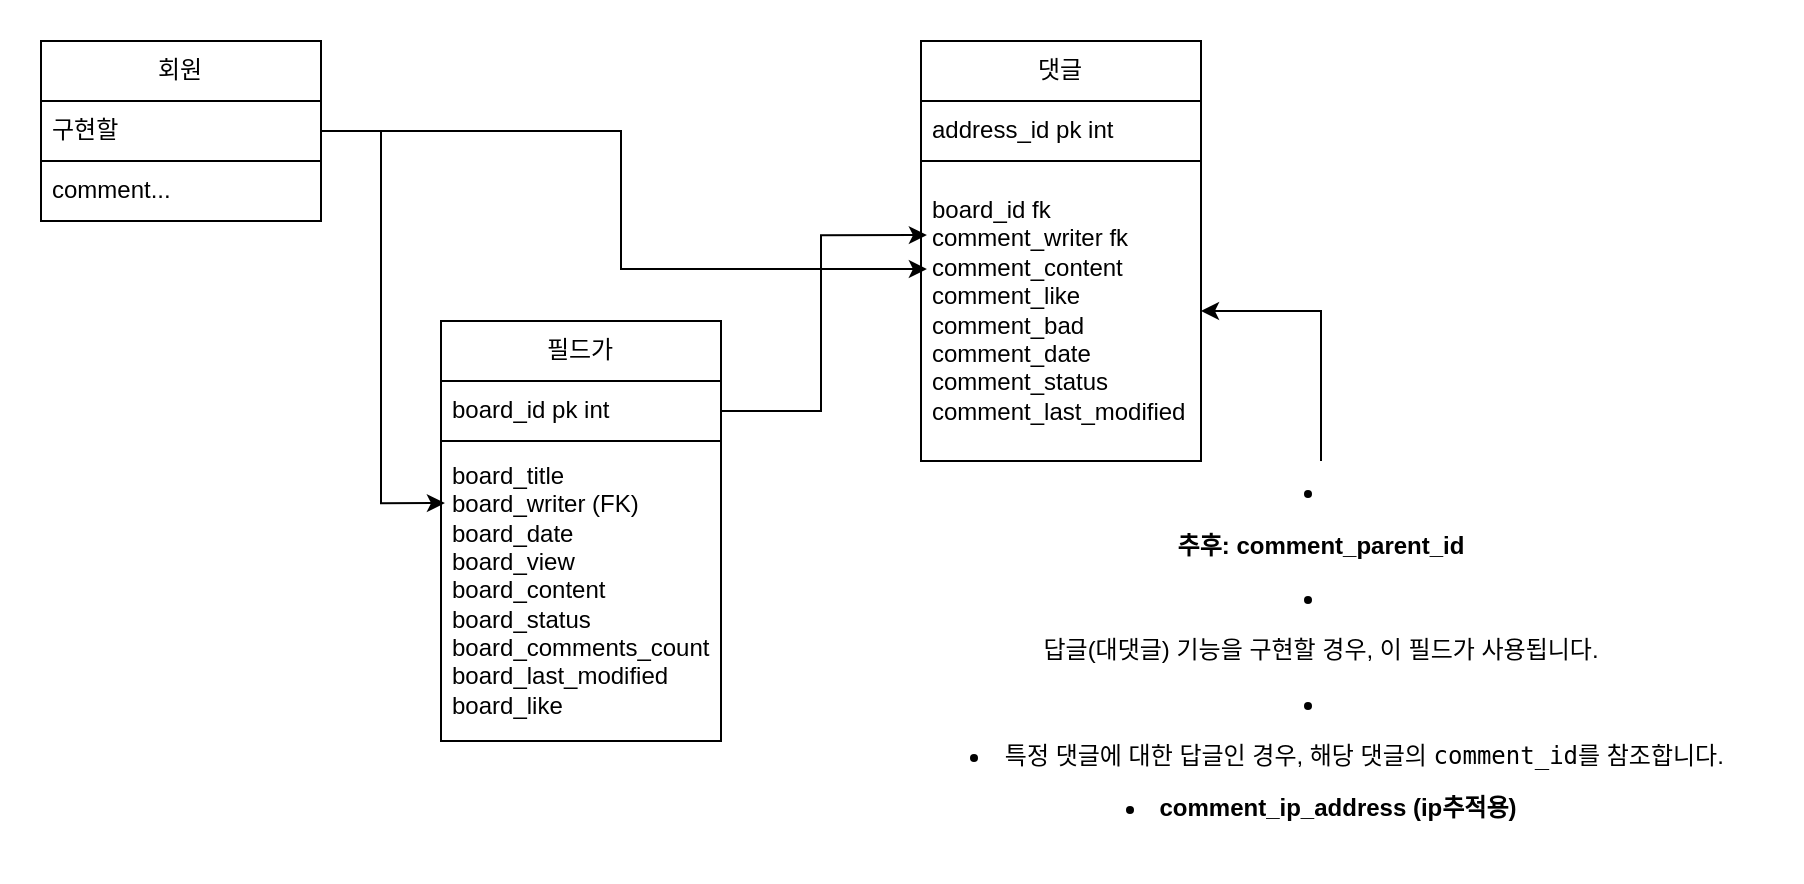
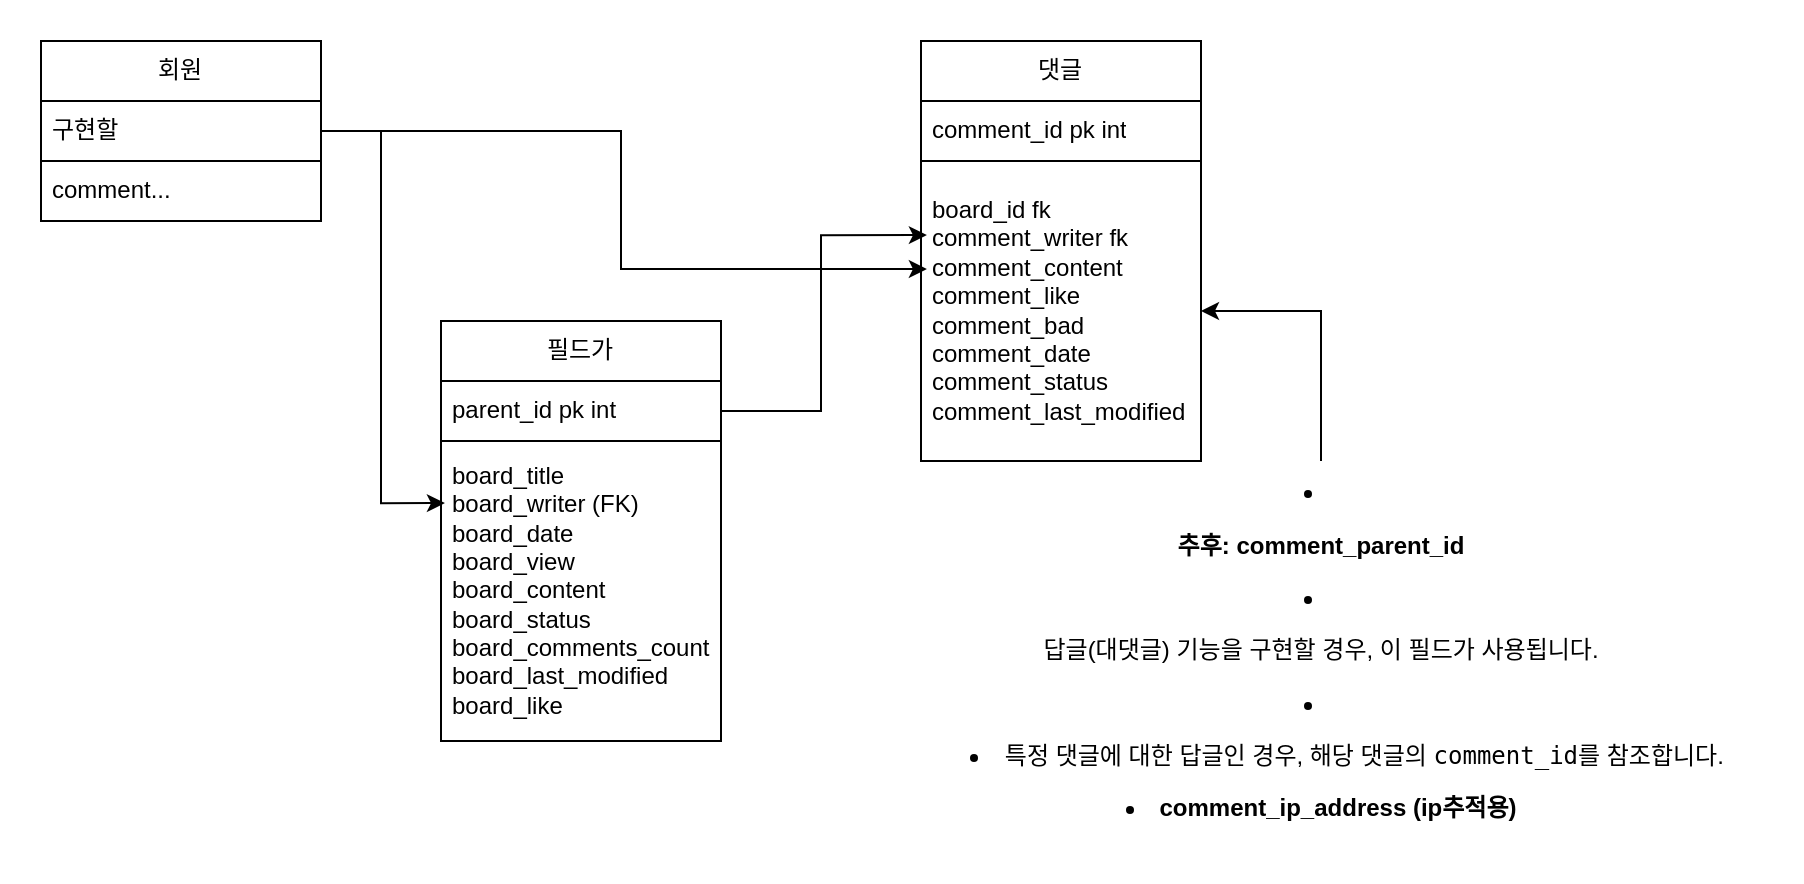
  <mxCell id="0" />
  <mxCell id="1" parent="0" />
  <mxCell id="2" value="회원" style="swimlane;fontStyle=0;childLayout=stackLayout;horizontal=1;startSize=30;horizontalStack=0;resizeParent=1;resizeParentMax=0;resizeLast=0;collapsible=1;marginBottom=0;whiteSpace=wrap;html=1;" vertex="1" parent="1"><mxGeometry x="20" y="20" width="140" height="90" as="geometry" /></mxCell>
  <mxCell id="3" value="구현할" style="text;strokeColor=default;fillColor=none;align=left;verticalAlign=middle;spacingLeft=4;spacingRight=4;overflow=hidden;points=[[0,0.5],[1,0.5]];portConstraint=eastwest;rotatable=0;whiteSpace=wrap;html=1;" vertex="1" parent="2"><mxGeometry y="30" width="140" height="30" as="geometry" /></mxCell>
  <mxCell id="4" value="comment..." style="text;strokeColor=none;fillColor=none;align=left;verticalAlign=middle;spacingLeft=4;spacingRight=4;overflow=hidden;points=[[0,0.5],[1,0.5]];portConstraint=eastwest;rotatable=0;whiteSpace=wrap;html=1;" vertex="1" parent="2"><mxGeometry y="60" width="140" height="30" as="geometry" /></mxCell>
  <mxCell id="5" value="필드가" style="swimlane;fontStyle=0;childLayout=stackLayout;horizontal=1;startSize=30;horizontalStack=0;resizeParent=1;resizeParentMax=0;resizeLast=0;collapsible=1;marginBottom=0;whiteSpace=wrap;html=1;" vertex="1" parent="1"><mxGeometry x="220" y="160" width="140" height="210" as="geometry" /></mxCell>
- <mxCell id="6" value="board_id pk int" style="text;strokeColor=default;fillColor=none;align=left;verticalAlign=middle;spacingLeft=4;spacingRight=4;overflow=hidden;points=[[0,0.5],[1,0.5]];portConstraint=eastwest;rotatable=0;whiteSpace=wrap;html=1;" vertex="1" parent="5"><mxGeometry y="30" width="140" height="30" as="geometry" /></mxCell>
+ <mxCell id="6" value="parent_id pk int" style="text;strokeColor=default;fillColor=none;align=left;verticalAlign=middle;spacingLeft=4;spacingRight=4;overflow=hidden;points=[[0,0.5],[1,0.5]];portConstraint=eastwest;rotatable=0;whiteSpace=wrap;html=1;" vertex="1" parent="5"><mxGeometry y="30" width="140" height="30" as="geometry" /></mxCell>
  <mxCell id="7" value="&lt;div&gt;&lt;span style=&quot;background-color: initial;&quot;&gt;board_title&amp;nbsp;&lt;/span&gt;&lt;br&gt;&lt;/div&gt;&lt;div&gt;board_writer (FK)&lt;/div&gt;&lt;div&gt;board_date&lt;/div&gt;&lt;div&gt;board_view&lt;/div&gt;&lt;div&gt;board_content&lt;/div&gt;&lt;div&gt;board_status&lt;/div&gt;&lt;div&gt;board_comments_count&lt;/div&gt;&lt;div&gt;board_last_modified&lt;/div&gt;&lt;div&gt;board_like&lt;/div&gt;" style="text;strokeColor=none;fillColor=none;align=left;verticalAlign=middle;spacingLeft=4;spacingRight=4;overflow=hidden;points=[[0,0.5],[1,0.5]];portConstraint=eastwest;rotatable=0;whiteSpace=wrap;html=1;" vertex="1" parent="5"><mxGeometry y="60" width="140" height="150" as="geometry" /></mxCell>
  <mxCell id="8" style="edgeStyle=orthogonalEdgeStyle;rounded=0;orthogonalLoop=1;jettySize=auto;html=1;exitX=1;exitY=0.5;exitDx=0;exitDy=0;entryX=0.014;entryY=0.207;entryDx=0;entryDy=0;entryPerimeter=0;" edge="1" parent="1" source="3" target="7"><mxGeometry relative="1" as="geometry" /></mxCell>
  <mxCell id="9" value="댓글" style="swimlane;fontStyle=0;childLayout=stackLayout;horizontal=1;startSize=30;horizontalStack=0;resizeParent=1;resizeParentMax=0;resizeLast=0;collapsible=1;marginBottom=0;whiteSpace=wrap;html=1;" vertex="1" parent="1"><mxGeometry x="460" y="20" width="140" height="210" as="geometry" /></mxCell>
- <mxCell id="10" value="address_id pk int" style="text;strokeColor=default;fillColor=none;align=left;verticalAlign=middle;spacingLeft=4;spacingRight=4;overflow=hidden;points=[[0,0.5],[1,0.5]];portConstraint=eastwest;rotatable=0;whiteSpace=wrap;html=1;" vertex="1" parent="9"><mxGeometry y="30" width="140" height="30" as="geometry" /></mxCell>
+ <mxCell id="10" value="comment_id pk int" style="text;strokeColor=default;fillColor=none;align=left;verticalAlign=middle;spacingLeft=4;spacingRight=4;overflow=hidden;points=[[0,0.5],[1,0.5]];portConstraint=eastwest;rotatable=0;whiteSpace=wrap;html=1;" vertex="1" parent="9"><mxGeometry y="30" width="140" height="30" as="geometry" /></mxCell>
  <mxCell id="11" value="&lt;div&gt;&lt;span style=&quot;background-color: initial;&quot;&gt;board_id fk&lt;/span&gt;&lt;/div&gt;&lt;div&gt;&lt;span style=&quot;background-color: initial;&quot;&gt;comment_writer fk&lt;/span&gt;&lt;/div&gt;&lt;div&gt;comment_content&lt;/div&gt;&lt;div&gt;comment_like&lt;br&gt;&lt;/div&gt;&lt;div&gt;comment_bad&lt;br&gt;&lt;/div&gt;&lt;div&gt;comment_date&lt;br&gt;&lt;/div&gt;&lt;div&gt;comment_status&lt;br&gt;&lt;/div&gt;&lt;div&gt;comment_last_modified&lt;br&gt;&lt;/div&gt;" style="text;strokeColor=none;fillColor=none;align=left;verticalAlign=middle;spacingLeft=4;spacingRight=4;overflow=hidden;points=[[0,0.5],[1,0.5]];portConstraint=eastwest;rotatable=0;whiteSpace=wrap;html=1;" vertex="1" parent="9"><mxGeometry y="60" width="140" height="150" as="geometry" /></mxCell>
  <mxCell id="12" style="edgeStyle=orthogonalEdgeStyle;rounded=0;orthogonalLoop=1;jettySize=auto;html=1;exitX=1;exitY=0.5;exitDx=0;exitDy=0;entryX=0.021;entryY=0.247;entryDx=0;entryDy=0;entryPerimeter=0;" edge="1" parent="1" source="6" target="11"><mxGeometry relative="1" as="geometry" /></mxCell>
  <mxCell id="13" style="edgeStyle=orthogonalEdgeStyle;rounded=0;orthogonalLoop=1;jettySize=auto;html=1;exitX=1;exitY=0.5;exitDx=0;exitDy=0;entryX=0.021;entryY=0.36;entryDx=0;entryDy=0;entryPerimeter=0;" edge="1" parent="1" source="3" target="11"><mxGeometry relative="1" as="geometry" /></mxCell>
  <mxCell id="14" style="edgeStyle=orthogonalEdgeStyle;rounded=0;orthogonalLoop=1;jettySize=auto;html=1;entryX=1;entryY=0.5;entryDx=0;entryDy=0;" edge="1" parent="1" source="15" target="11"><mxGeometry relative="1" as="geometry" /></mxCell>
  <mxCell id="15" value="&lt;li&gt;&lt;p&gt;&lt;strong style=&quot;background-color: initial;&quot;&gt;추후: comment_parent_id&lt;/strong&gt;&lt;br&gt;&lt;/p&gt;&lt;/li&gt;&lt;li&gt;&lt;p&gt;&lt;span style=&quot;background-color: initial;&quot;&gt;답글(대댓글) 기능을 구현할 경우, 이 필드가 사용됩니다.&lt;/span&gt;&lt;/p&gt;&lt;/li&gt;&lt;li&gt;&lt;ul&gt;&lt;li&gt;&amp;nbsp;특정 댓글에 대한 답글인 경우, 해당 댓글의 &lt;code&gt;comment_id&lt;/code&gt;를 참조합니다.&lt;/li&gt;&lt;/ul&gt;&lt;/li&gt;&lt;li&gt;&lt;strong&gt;comment_ip_address (ip추적용)&lt;/strong&gt;&lt;/li&gt;" style="text;html=1;align=center;verticalAlign=middle;resizable=0;points=[];autosize=1;strokeColor=none;fillColor=none;" vertex="1" parent="1"><mxGeometry x="440" y="230" width="440" height="190" as="geometry" /></mxCell>
